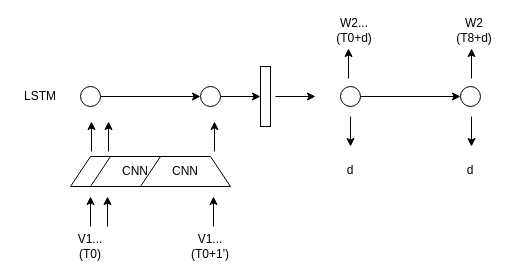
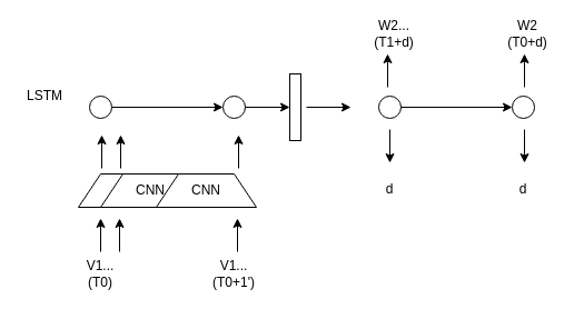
  <mxCell id="0" />
  <mxCell id="1" parent="0" />
  <mxCell id="2" value="CNN" style="shape=trapezoid;perimeter=trapezoidPerimeter;whiteSpace=wrap;html=1;fixedSize=1;" vertex="1" parent="1"><mxGeometry x="70" y="156" width="90" height="30" as="geometry" /></mxCell>
  <mxCell id="3" value="CNN" style="shape=trapezoid;perimeter=trapezoidPerimeter;whiteSpace=wrap;html=1;fixedSize=1;" vertex="1" parent="1"><mxGeometry x="90" y="156" width="90" height="30" as="geometry" /></mxCell>
  <mxCell id="4" value="CNN" style="shape=trapezoid;perimeter=trapezoidPerimeter;whiteSpace=wrap;html=1;fixedSize=1;" vertex="1" parent="1"><mxGeometry x="140" y="156" width="90" height="30" as="geometry" /></mxCell>
  <mxCell id="5" value="" style="endArrow=classic;html=1;" edge="1" parent="1"><mxGeometry width="50" height="50" relative="1" as="geometry"><mxPoint x="90" y="226" as="sourcePoint" /><mxPoint x="90" y="196" as="targetPoint" /></mxGeometry></mxCell>
  <mxCell id="6" value="" style="endArrow=classic;html=1;" edge="1" parent="1"><mxGeometry width="50" height="50" relative="1" as="geometry"><mxPoint x="107" y="226" as="sourcePoint" /><mxPoint x="107" y="196" as="targetPoint" /></mxGeometry></mxCell>
  <mxCell id="7" value="" style="endArrow=classic;html=1;" edge="1" parent="1"><mxGeometry width="50" height="50" relative="1" as="geometry"><mxPoint x="213" y="226" as="sourcePoint" /><mxPoint x="213" y="196" as="targetPoint" /></mxGeometry></mxCell>
  <mxCell id="8" value="V1... (T0)" style="text;html=1;strokeColor=none;fillColor=none;align=center;verticalAlign=middle;whiteSpace=wrap;rounded=0;" vertex="1" parent="1"><mxGeometry x="70" y="236" width="40" height="20" as="geometry" /></mxCell>
  <mxCell id="9" value="V1... (T0+1')" style="text;html=1;strokeColor=none;fillColor=none;align=center;verticalAlign=middle;whiteSpace=wrap;rounded=0;" vertex="1" parent="1"><mxGeometry x="190" y="236" width="40" height="20" as="geometry" /></mxCell>
  <mxCell id="10" value="" style="endArrow=classic;html=1;" edge="1" parent="1"><mxGeometry width="50" height="50" relative="1" as="geometry"><mxPoint x="91" y="151" as="sourcePoint" /><mxPoint x="91" y="121" as="targetPoint" /></mxGeometry></mxCell>
  <mxCell id="11" value="" style="endArrow=classic;html=1;" edge="1" parent="1"><mxGeometry width="50" height="50" relative="1" as="geometry"><mxPoint x="108" y="151" as="sourcePoint" /><mxPoint x="108" y="121" as="targetPoint" /></mxGeometry></mxCell>
  <mxCell id="12" value="" style="endArrow=classic;html=1;" edge="1" parent="1"><mxGeometry width="50" height="50" relative="1" as="geometry"><mxPoint x="214" y="151" as="sourcePoint" /><mxPoint x="214" y="121" as="targetPoint" /></mxGeometry></mxCell>
  <mxCell id="13" value="" style="ellipse;whiteSpace=wrap;html=1;aspect=fixed;" vertex="1" parent="1"><mxGeometry x="80" y="86" width="20" height="20" as="geometry" /></mxCell>
  <mxCell id="14" value="" style="ellipse;whiteSpace=wrap;html=1;aspect=fixed;" vertex="1" parent="1"><mxGeometry x="200" y="86" width="20" height="20" as="geometry" /></mxCell>
  <mxCell id="15" value="" style="endArrow=classic;html=1;exitX=1;exitY=0.5;exitDx=0;exitDy=0;entryX=0;entryY=0.5;entryDx=0;entryDy=0;" edge="1" parent="1" source="13" target="14"><mxGeometry width="50" height="50" relative="1" as="geometry"><mxPoint x="370" y="266" as="sourcePoint" /><mxPoint x="420" y="216" as="targetPoint" /></mxGeometry></mxCell>
- <mxCell id="16" value="LSTM" style="text;html=1;strokeColor=none;fillColor=none;align=center;verticalAlign=middle;whiteSpace=wrap;rounded=0;" vertex="1" parent="1"><mxGeometry x="20" y="86" width="40" height="20" as="geometry" /></mxCell>
+ <mxCell id="16" value="LSTM" style="text;html=1;strokeColor=none;fillColor=none;align=center;verticalAlign=middle;whiteSpace=wrap;rounded=0;" vertex="1" parent="1"><mxGeometry x="20" y="76" width="40" height="20" as="geometry" /></mxCell>
  <mxCell id="17" value="" style="endArrow=classic;html=1;exitX=1;exitY=0.5;exitDx=0;exitDy=0;" edge="1" parent="1" source="14"><mxGeometry width="50" height="50" relative="1" as="geometry"><mxPoint x="370" y="266" as="sourcePoint" /><mxPoint x="260" y="96" as="targetPoint" /></mxGeometry></mxCell>
  <mxCell id="18" value="" style="rounded=0;whiteSpace=wrap;html=1;" vertex="1" parent="1"><mxGeometry x="260" y="66" width="10" height="60" as="geometry" /></mxCell>
  <mxCell id="19" value="" style="endArrow=classic;html=1;exitX=1;exitY=0.5;exitDx=0;exitDy=0;" edge="1" parent="1"><mxGeometry width="50" height="50" relative="1" as="geometry"><mxPoint x="275" y="96" as="sourcePoint" /><mxPoint x="315" y="96" as="targetPoint" /></mxGeometry></mxCell>
  <mxCell id="20" value="" style="ellipse;whiteSpace=wrap;html=1;aspect=fixed;" vertex="1" parent="1"><mxGeometry x="340" y="86" width="20" height="20" as="geometry" /></mxCell>
  <mxCell id="21" value="" style="ellipse;whiteSpace=wrap;html=1;aspect=fixed;" vertex="1" parent="1"><mxGeometry x="460" y="86" width="20" height="20" as="geometry" /></mxCell>
  <mxCell id="22" value="" style="endArrow=classic;html=1;exitX=1;exitY=0.5;exitDx=0;exitDy=0;entryX=0;entryY=0.5;entryDx=0;entryDy=0;" edge="1" parent="1" source="20" target="21"><mxGeometry width="50" height="50" relative="1" as="geometry"><mxPoint x="630" y="266" as="sourcePoint" /><mxPoint x="680" y="216" as="targetPoint" /></mxGeometry></mxCell>
  <mxCell id="23" value="" style="endArrow=classic;html=1;" edge="1" parent="1"><mxGeometry width="50" height="50" relative="1" as="geometry"><mxPoint x="348" y="78" as="sourcePoint" /><mxPoint x="348" y="48" as="targetPoint" /></mxGeometry></mxCell>
  <mxCell id="24" value="" style="endArrow=classic;html=1;" edge="1" parent="1"><mxGeometry width="50" height="50" relative="1" as="geometry"><mxPoint x="471" y="78" as="sourcePoint" /><mxPoint x="471" y="48" as="targetPoint" /></mxGeometry></mxCell>
- <mxCell id="25" value="W2... (T0+d)" style="text;html=1;strokeColor=none;fillColor=none;align=center;verticalAlign=middle;whiteSpace=wrap;rounded=0;" vertex="1" parent="1"><mxGeometry x="334" y="20" width="40" height="20" as="geometry" /></mxCell>
- <mxCell id="26" value="W2 (T8+d)" style="text;html=1;strokeColor=none;fillColor=none;align=center;verticalAlign=middle;whiteSpace=wrap;rounded=0;" vertex="1" parent="1"><mxGeometry x="454" y="20" width="40" height="20" as="geometry" /></mxCell>
+ <mxCell id="25" value="W2... (T1+d)" style="text;html=1;strokeColor=none;fillColor=none;align=center;verticalAlign=middle;whiteSpace=wrap;rounded=0;" vertex="1" parent="1"><mxGeometry x="334" y="20" width="40" height="20" as="geometry" /></mxCell>
+ <mxCell id="26" value="W2 (T0+d)" style="text;html=1;strokeColor=none;fillColor=none;align=center;verticalAlign=middle;whiteSpace=wrap;rounded=0;" vertex="1" parent="1"><mxGeometry x="454" y="20" width="40" height="20" as="geometry" /></mxCell>
  <mxCell id="27" value="" style="endArrow=classic;html=1;" edge="1" parent="1"><mxGeometry width="50" height="50" relative="1" as="geometry"><mxPoint x="350" y="116" as="sourcePoint" /><mxPoint x="350" y="146" as="targetPoint" /></mxGeometry></mxCell>
  <mxCell id="28" value="" style="endArrow=classic;html=1;" edge="1" parent="1"><mxGeometry width="50" height="50" relative="1" as="geometry"><mxPoint x="471" y="116" as="sourcePoint" /><mxPoint x="471" y="146" as="targetPoint" /></mxGeometry></mxCell>
  <mxCell id="29" value="d" style="text;html=1;strokeColor=none;fillColor=none;align=center;verticalAlign=middle;whiteSpace=wrap;rounded=0;" vertex="1" parent="1"><mxGeometry x="330" y="160" width="40" height="20" as="geometry" /></mxCell>
  <mxCell id="30" value="d" style="text;html=1;strokeColor=none;fillColor=none;align=center;verticalAlign=middle;whiteSpace=wrap;rounded=0;" vertex="1" parent="1"><mxGeometry x="450" y="160" width="40" height="20" as="geometry" /></mxCell>
